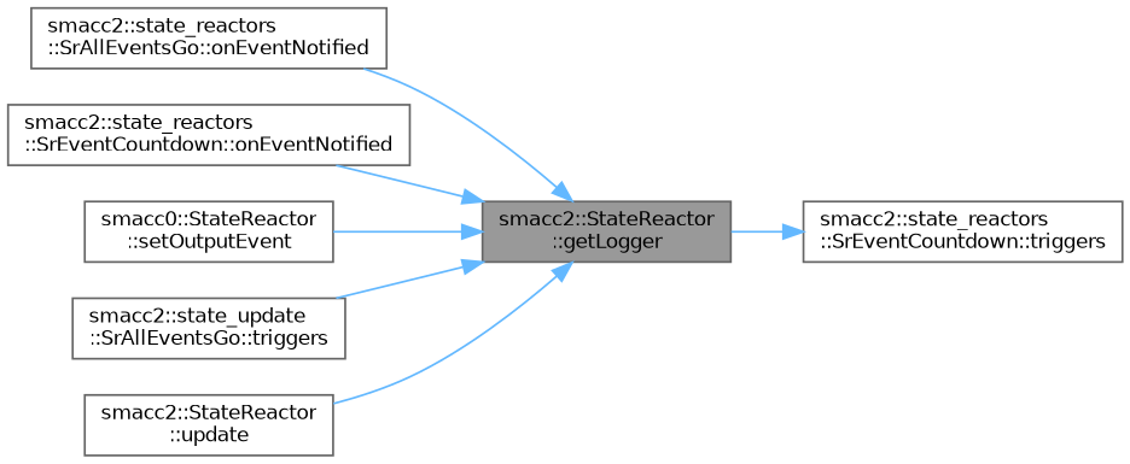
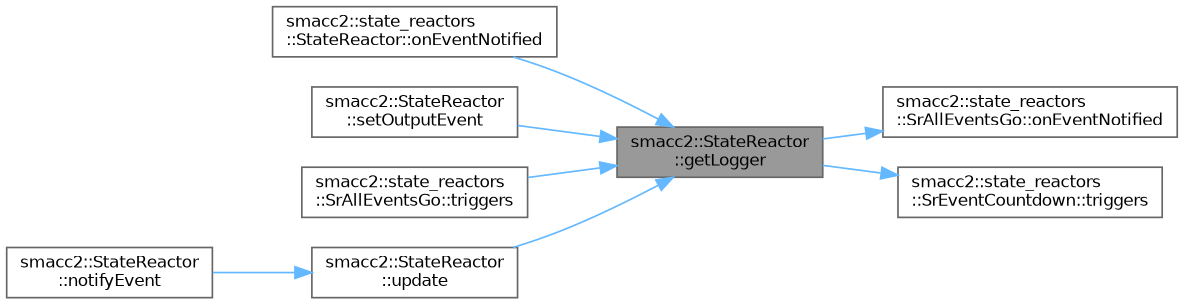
  digraph {
    rankdir=RL
    node [color=grey40 fillcolor=white fontname=Helvetica fontsize=10 shape=box style=filled]
    edge [color=steelblue1 dir=back fontname=Helvetica fontsize=10 labelfontname=Helvetica labelfontsize=10 style=solid]
    n1 [color=gray40 fillcolor=grey60 fontcolor=black height=0.2 label="smacc2::StateReactor\l::getLogger" width=0.4]
    n2 [height=0.2 label="smacc2::state_reactors\l::SrAllEventsGo::onEventNotified" width=0.4]
-   n3 [height=0.2 label="smacc2::state_reactors\l::SrEventCountdown::onEventNotified" width=0.4]
-   n4 [height=0.2 label="smacc0::StateReactor\l::setOutputEvent" width=0.4]
-   n5 [height=0.2 label="smacc2::state_update\l::SrAllEventsGo::triggers" width=0.4]
+   n3 [height=0.2 label="smacc2::state_reactors\l::StateReactor::onEventNotified" width=0.4]
+   n4 [height=0.2 label="smacc2::StateReactor\l::setOutputEvent" width=0.4]
+   n5 [height=0.2 label="smacc2::state_reactors\l::SrAllEventsGo::triggers" width=0.4]
    n6 [height=0.2 label="smacc2::StateReactor\l::update" width=0.4]
    n7 [height=0.2 label="smacc2::state_reactors\l::SrEventCountdown::triggers" width=0.4]
-   n1 -> n2
+   n8 [height=0.2 label="smacc2::StateReactor\l::notifyEvent" width=0.4]
+   n2 -> n1
    n1 -> n3
    n1 -> n4
    n1 -> n5
    n1 -> n6
+   n6 -> n8
    n7 -> n1
  }
